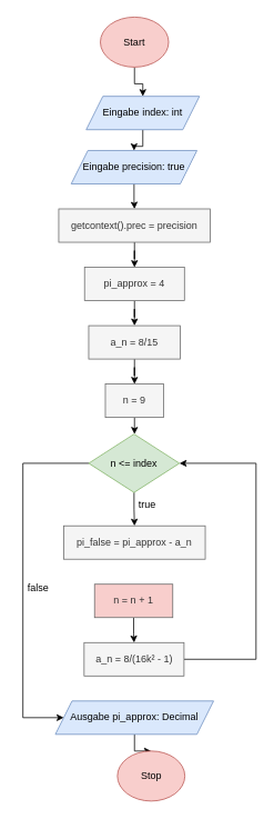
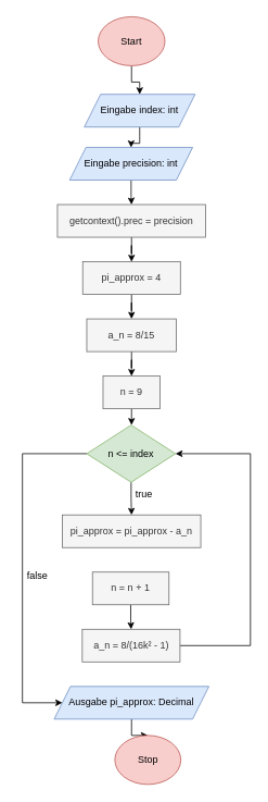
  <mxCell id="0" />
  <mxCell id="1" parent="0" />
  <mxCell id="2" value="" style="edgeStyle=orthogonalEdgeStyle;rounded=0;orthogonalLoop=1;jettySize=auto;html=1;" edge="1" parent="1" source="3" target="5"><mxGeometry relative="1" as="geometry" /></mxCell>
  <mxCell id="3" value="Start" style="ellipse;whiteSpace=wrap;html=1;fillColor=#f8cecc;strokeColor=#b85450;" vertex="1" parent="1"><mxGeometry x="120" y="20" width="82" height="60" as="geometry" /></mxCell>
  <mxCell id="4" value="" style="edgeStyle=orthogonalEdgeStyle;rounded=0;orthogonalLoop=1;jettySize=auto;html=1;" edge="1" parent="1" source="5" target="7"><mxGeometry relative="1" as="geometry" /></mxCell>
  <mxCell id="5" value="Eingabe index: int" style="shape=parallelogram;perimeter=parallelogramPerimeter;whiteSpace=wrap;html=1;fixedSize=1;fillColor=#dae8fc;strokeColor=#6c8ebf;" vertex="1" parent="1"><mxGeometry x="103" y="115" width="136" height="40" as="geometry" /></mxCell>
  <mxCell id="6" value="" style="edgeStyle=orthogonalEdgeStyle;rounded=0;orthogonalLoop=1;jettySize=auto;html=1;" edge="1" parent="1" source="7" target="9"><mxGeometry relative="1" as="geometry" /></mxCell>
- <mxCell id="7" value="Eingabe precision: true" style="shape=parallelogram;perimeter=parallelogramPerimeter;whiteSpace=wrap;html=1;fixedSize=1;fillColor=#dae8fc;strokeColor=#6c8ebf;" vertex="1" parent="1"><mxGeometry x="85" y="180" width="151" height="40" as="geometry" /></mxCell>
+ <mxCell id="7" value="Eingabe precision: int" style="shape=parallelogram;perimeter=parallelogramPerimeter;whiteSpace=wrap;html=1;fixedSize=1;fillColor=#dae8fc;strokeColor=#6c8ebf;" vertex="1" parent="1"><mxGeometry x="85" y="180" width="151" height="40" as="geometry" /></mxCell>
  <mxCell id="8" value="" style="edgeStyle=orthogonalEdgeStyle;rounded=0;orthogonalLoop=1;jettySize=auto;html=1;" edge="1" parent="1" source="9" target="11"><mxGeometry relative="1" as="geometry" /></mxCell>
  <mxCell id="9" value="getcontext().prec = precision" style="whiteSpace=wrap;html=1;fillColor=#f5f5f5;strokeColor=#666666;fontColor=#333333;" vertex="1" parent="1"><mxGeometry x="70" y="250" width="182" height="40" as="geometry" /></mxCell>
  <mxCell id="10" value="" style="edgeStyle=orthogonalEdgeStyle;rounded=0;orthogonalLoop=1;jettySize=auto;html=1;" edge="1" parent="1" source="11" target="13"><mxGeometry relative="1" as="geometry" /></mxCell>
  <mxCell id="11" value="pi_approx = 4" style="whiteSpace=wrap;html=1;fillColor=#f5f5f5;fontColor=#333333;strokeColor=#666666;" vertex="1" parent="1"><mxGeometry x="101" y="320" width="120" height="40" as="geometry" /></mxCell>
  <mxCell id="12" value="" style="edgeStyle=orthogonalEdgeStyle;rounded=0;orthogonalLoop=1;jettySize=auto;html=1;" edge="1" parent="1" source="13" target="15"><mxGeometry relative="1" as="geometry" /></mxCell>
  <mxCell id="13" value="a_n = 8/15" style="whiteSpace=wrap;html=1;fillColor=#f5f5f5;fontColor=#333333;strokeColor=#666666;" vertex="1" parent="1"><mxGeometry x="106" y="390" width="110" height="40" as="geometry" /></mxCell>
  <mxCell id="14" value="" style="edgeStyle=orthogonalEdgeStyle;rounded=0;orthogonalLoop=1;jettySize=auto;html=1;" edge="1" parent="1" source="15" target="18"><mxGeometry relative="1" as="geometry" /></mxCell>
  <mxCell id="15" value="n = 9" style="whiteSpace=wrap;html=1;fillColor=#f5f5f5;fontColor=#333333;strokeColor=#666666;" vertex="1" parent="1"><mxGeometry x="126" y="460" width="70" height="40" as="geometry" /></mxCell>
  <mxCell id="16" value="" style="edgeStyle=orthogonalEdgeStyle;rounded=0;orthogonalLoop=1;jettySize=auto;html=1;" edge="1" parent="1" source="18" target="19"><mxGeometry relative="1" as="geometry" /></mxCell>
  <mxCell id="17" style="edgeStyle=orthogonalEdgeStyle;rounded=0;orthogonalLoop=1;jettySize=auto;html=1;exitX=0;exitY=0.5;exitDx=0;exitDy=0;entryX=0;entryY=0.5;entryDx=0;entryDy=0;" edge="1" parent="1" source="18" target="26"><mxGeometry relative="1" as="geometry"><mxPoint x="-43" y="1034" as="targetPoint" /><Array as="points"><mxPoint x="27" y="555" /><mxPoint x="27" y="860" /></Array></mxGeometry></mxCell>
  <mxCell id="18" value="n &amp;lt;= index" style="rhombus;whiteSpace=wrap;html=1;fillColor=#d5e8d4;strokeColor=#82b366;" vertex="1" parent="1"><mxGeometry x="106" y="520" width="109" height="70" as="geometry" /></mxCell>
- <mxCell id="19" value="pi_false = pi_approx - a_n" style="whiteSpace=wrap;html=1;fillColor=#f5f5f5;fontColor=#333333;strokeColor=#666666;" vertex="1" parent="1"><mxGeometry x="76" y="630" width="170" height="40" as="geometry" /></mxCell>
+ <mxCell id="19" value="pi_approx = pi_approx - a_n" style="whiteSpace=wrap;html=1;fillColor=#f5f5f5;fontColor=#333333;strokeColor=#666666;" vertex="1" parent="1"><mxGeometry x="76" y="630" width="170" height="40" as="geometry" /></mxCell>
  <mxCell id="20" value="true" style="text;html=1;align=center;verticalAlign=middle;resizable=0;points=[];autosize=1;strokeColor=none;fillColor=none;" vertex="1" parent="1"><mxGeometry x="156" y="590" width="40" height="30" as="geometry" /></mxCell>
  <mxCell id="21" value="" style="edgeStyle=orthogonalEdgeStyle;rounded=0;orthogonalLoop=1;jettySize=auto;html=1;" edge="1" parent="1" source="22" target="24"><mxGeometry relative="1" as="geometry" /></mxCell>
- <mxCell id="22" value="n = n + 1" style="whiteSpace=wrap;html=1;fillColor=#f8cecc;strokeColor=#666666;fontColor=#333333;" vertex="1" parent="1"><mxGeometry x="113" y="700" width="94" height="40" as="geometry" /></mxCell>
+ <mxCell id="22" value="n = n + 1" style="whiteSpace=wrap;html=1;fillColor=#f5f5f5;strokeColor=#666666;fontColor=#333333;" vertex="1" parent="1"><mxGeometry x="113" y="700" width="94" height="40" as="geometry" /></mxCell>
  <mxCell id="23" style="edgeStyle=orthogonalEdgeStyle;rounded=0;orthogonalLoop=1;jettySize=auto;html=1;entryX=1;entryY=0.5;entryDx=0;entryDy=0;" edge="1" parent="1" source="24" target="18"><mxGeometry relative="1" as="geometry"><mxPoint x="307" y="520" as="targetPoint" /><Array as="points"><mxPoint x="307" y="790" /><mxPoint x="307" y="555" /></Array></mxGeometry></mxCell>
  <mxCell id="24" value="a_n = 8/(16k² - 1)" style="whiteSpace=wrap;html=1;fillColor=#f5f5f5;strokeColor=#666666;fontColor=#333333;" vertex="1" parent="1"><mxGeometry x="100.5" y="770" width="120" height="40" as="geometry" /></mxCell>
  <mxCell id="25" value="" style="edgeStyle=orthogonalEdgeStyle;rounded=0;orthogonalLoop=1;jettySize=auto;html=1;" edge="1" parent="1" source="26" target="28"><mxGeometry relative="1" as="geometry" /></mxCell>
  <mxCell id="26" value="Ausgabe pi_approx: Decimal" style="shape=parallelogram;perimeter=parallelogramPerimeter;whiteSpace=wrap;html=1;fixedSize=1;fillColor=#dae8fc;strokeColor=#6c8ebf;" vertex="1" parent="1"><mxGeometry x="66" y="840" width="190" height="40" as="geometry" /></mxCell>
  <mxCell id="27" value="false" style="text;html=1;align=center;verticalAlign=middle;resizable=0;points=[];autosize=1;strokeColor=none;fillColor=none;" vertex="1" parent="1"><mxGeometry x="20" y="690" width="50" height="30" as="geometry" /></mxCell>
  <mxCell id="28" value="Stop" style="ellipse;whiteSpace=wrap;html=1;fillColor=#f8cecc;strokeColor=#b85450;" vertex="1" parent="1"><mxGeometry x="140.5" y="900" width="81" height="60" as="geometry" /></mxCell>
